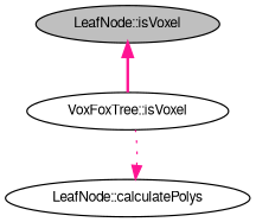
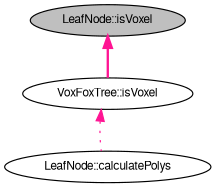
  digraph {
    rankdir=TB
    node [color=black fillcolor=white fontname=FreeSans fontsize=10 shape=ellipse style=filled]
    edge [color=deeppink dir=back fontname=FreeSans fontsize=10 labelfontname=FreeSans labelfontsize=10]
    n1 [fillcolor=grey75 fontcolor=black height=0.2 label="LeafNode::isVoxel" width=0.4]
    n2 [height=0.2 label="VoxFoxTree::isVoxel" width=0.4]
    n3 [height=0.2 label="LeafNode::calculatePolys" width=0.4]
    n1 -> n2 [style=bold]
-   n3 -> n2 [style=dotted]
+   n2 -> n3 [style=dotted]
  }
